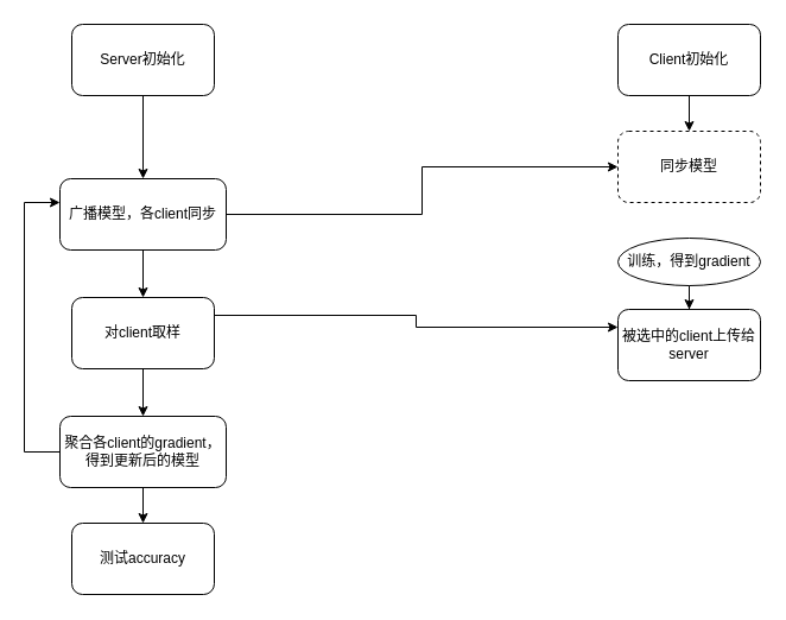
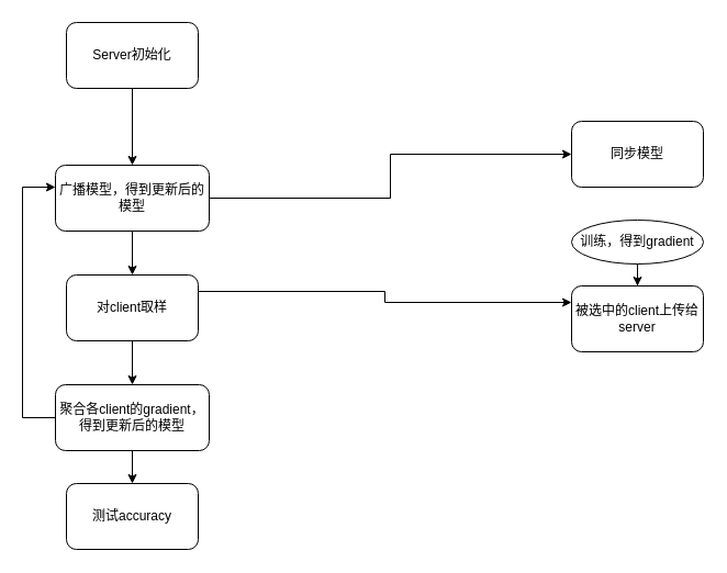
  <mxCell id="0" />
  <mxCell id="1" parent="0" />
  <mxCell id="2" style="edgeStyle=orthogonalEdgeStyle;rounded=0;orthogonalLoop=1;jettySize=auto;html=1;entryX=0.5;entryY=0;entryDx=0;entryDy=0;" parent="1" source="3" target="8" edge="1"><mxGeometry relative="1" as="geometry"><mxPoint x="120" y="130" as="targetPoint" /></mxGeometry></mxCell>
  <mxCell id="3" value="Server初始化" style="rounded=1;whiteSpace=wrap;html=1;" parent="1" vertex="1"><mxGeometry x="60" y="20" width="120" height="60" as="geometry" /></mxCell>
- <mxCell id="4" style="edgeStyle=orthogonalEdgeStyle;rounded=0;orthogonalLoop=1;jettySize=auto;html=1;entryX=0.5;entryY=0;entryDx=0;entryDy=0;" parent="1" source="5" target="19" edge="1"><mxGeometry relative="1" as="geometry" /></mxCell>
- <mxCell id="5" value="Client初始化" style="rounded=1;whiteSpace=wrap;html=1;" parent="1" vertex="1"><mxGeometry x="520" y="20" width="120" height="60" as="geometry" /></mxCell>
  <mxCell id="6" style="edgeStyle=orthogonalEdgeStyle;rounded=0;orthogonalLoop=1;jettySize=auto;html=1;entryX=0;entryY=0.5;entryDx=0;entryDy=0;" parent="1" source="8" target="19" edge="1"><mxGeometry relative="1" as="geometry" /></mxCell>
  <mxCell id="7" value="" style="edgeStyle=orthogonalEdgeStyle;rounded=0;orthogonalLoop=1;jettySize=auto;html=1;" parent="1" source="8" target="17" edge="1"><mxGeometry relative="1" as="geometry" /></mxCell>
- <mxCell id="8" value="广播模型，各client同步" style="rounded=1;whiteSpace=wrap;html=1;" parent="1" vertex="1"><mxGeometry x="50" y="150" width="140" height="60" as="geometry" /></mxCell>
+ <mxCell id="8" value="广播模型，得到更新后的模型" style="rounded=1;whiteSpace=wrap;html=1;" parent="1" vertex="1"><mxGeometry x="50" y="150" width="140" height="60" as="geometry" /></mxCell>
  <mxCell id="9" value="" style="edgeStyle=orthogonalEdgeStyle;rounded=0;orthogonalLoop=1;jettySize=auto;html=1;" parent="1" source="11" target="18" edge="1"><mxGeometry relative="1" as="geometry" /></mxCell>
  <mxCell id="10" style="edgeStyle=orthogonalEdgeStyle;rounded=0;orthogonalLoop=1;jettySize=auto;html=1;" parent="1" source="11" edge="1"><mxGeometry relative="1" as="geometry"><mxPoint x="50" y="170" as="targetPoint" /><Array as="points"><mxPoint x="20" y="380" /><mxPoint x="20" y="170" /><mxPoint x="50" y="170" /></Array></mxGeometry></mxCell>
  <mxCell id="11" value="聚合各client的gradient，得到更新后的模型" style="rounded=1;whiteSpace=wrap;html=1;" parent="1" vertex="1"><mxGeometry x="50" y="350" width="140" height="60" as="geometry" /></mxCell>
  <mxCell id="12" value="" style="edgeStyle=orthogonalEdgeStyle;rounded=0;orthogonalLoop=1;jettySize=auto;html=1;" parent="1" source="13" target="14" edge="1"><mxGeometry relative="1" as="geometry" /></mxCell>
  <mxCell id="13" value="训练，得到gradient" style="ellipse;whiteSpace=wrap;html=1;" parent="1" vertex="1"><mxGeometry x="520" y="200" width="120" height="40" as="geometry" /></mxCell>
  <mxCell id="14" value="被选中的client上传给server" style="whiteSpace=wrap;html=1;rounded=1;" parent="1" vertex="1"><mxGeometry x="520" y="260" width="120" height="60" as="geometry" /></mxCell>
  <mxCell id="15" style="edgeStyle=orthogonalEdgeStyle;rounded=0;orthogonalLoop=1;jettySize=auto;html=1;entryX=0;entryY=0.25;entryDx=0;entryDy=0;exitX=1;exitY=0.25;exitDx=0;exitDy=0;" parent="1" source="17" target="14" edge="1"><mxGeometry relative="1" as="geometry" /></mxCell>
  <mxCell id="16" style="edgeStyle=orthogonalEdgeStyle;rounded=0;orthogonalLoop=1;jettySize=auto;html=1;entryX=0.5;entryY=0;entryDx=0;entryDy=0;" parent="1" source="17" target="11" edge="1"><mxGeometry relative="1" as="geometry" /></mxCell>
  <mxCell id="17" value="对client取样" style="rounded=1;whiteSpace=wrap;html=1;" parent="1" vertex="1"><mxGeometry x="60" y="250" width="120" height="60" as="geometry" /></mxCell>
  <mxCell id="18" value="测试accuracy" style="whiteSpace=wrap;html=1;rounded=1;" parent="1" vertex="1"><mxGeometry x="60" y="440" width="120" height="60" as="geometry" /></mxCell>
- <mxCell id="19" value="同步模型" style="rounded=1;whiteSpace=wrap;html=1;dashed=1;" parent="1" vertex="1"><mxGeometry x="520" y="110" width="120" height="60" as="geometry" /></mxCell>
+ <mxCell id="19" value="同步模型" style="rounded=1;whiteSpace=wrap;html=1;" parent="1" vertex="1"><mxGeometry x="520" y="110" width="120" height="60" as="geometry" /></mxCell>
